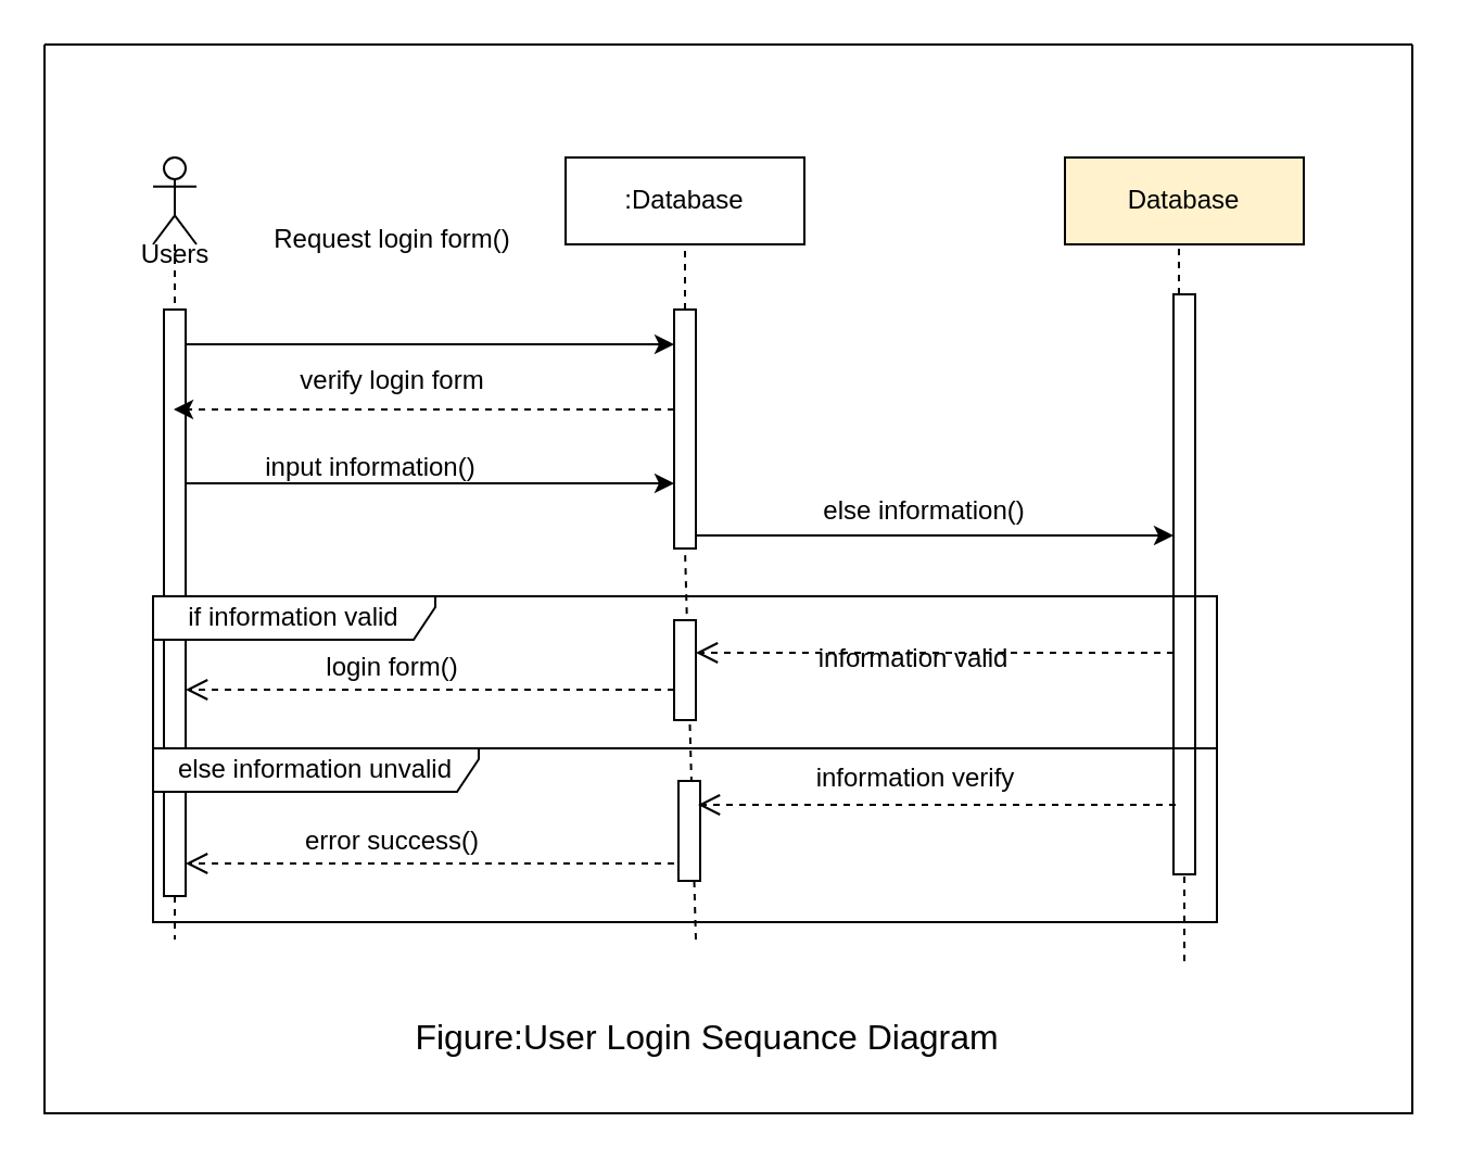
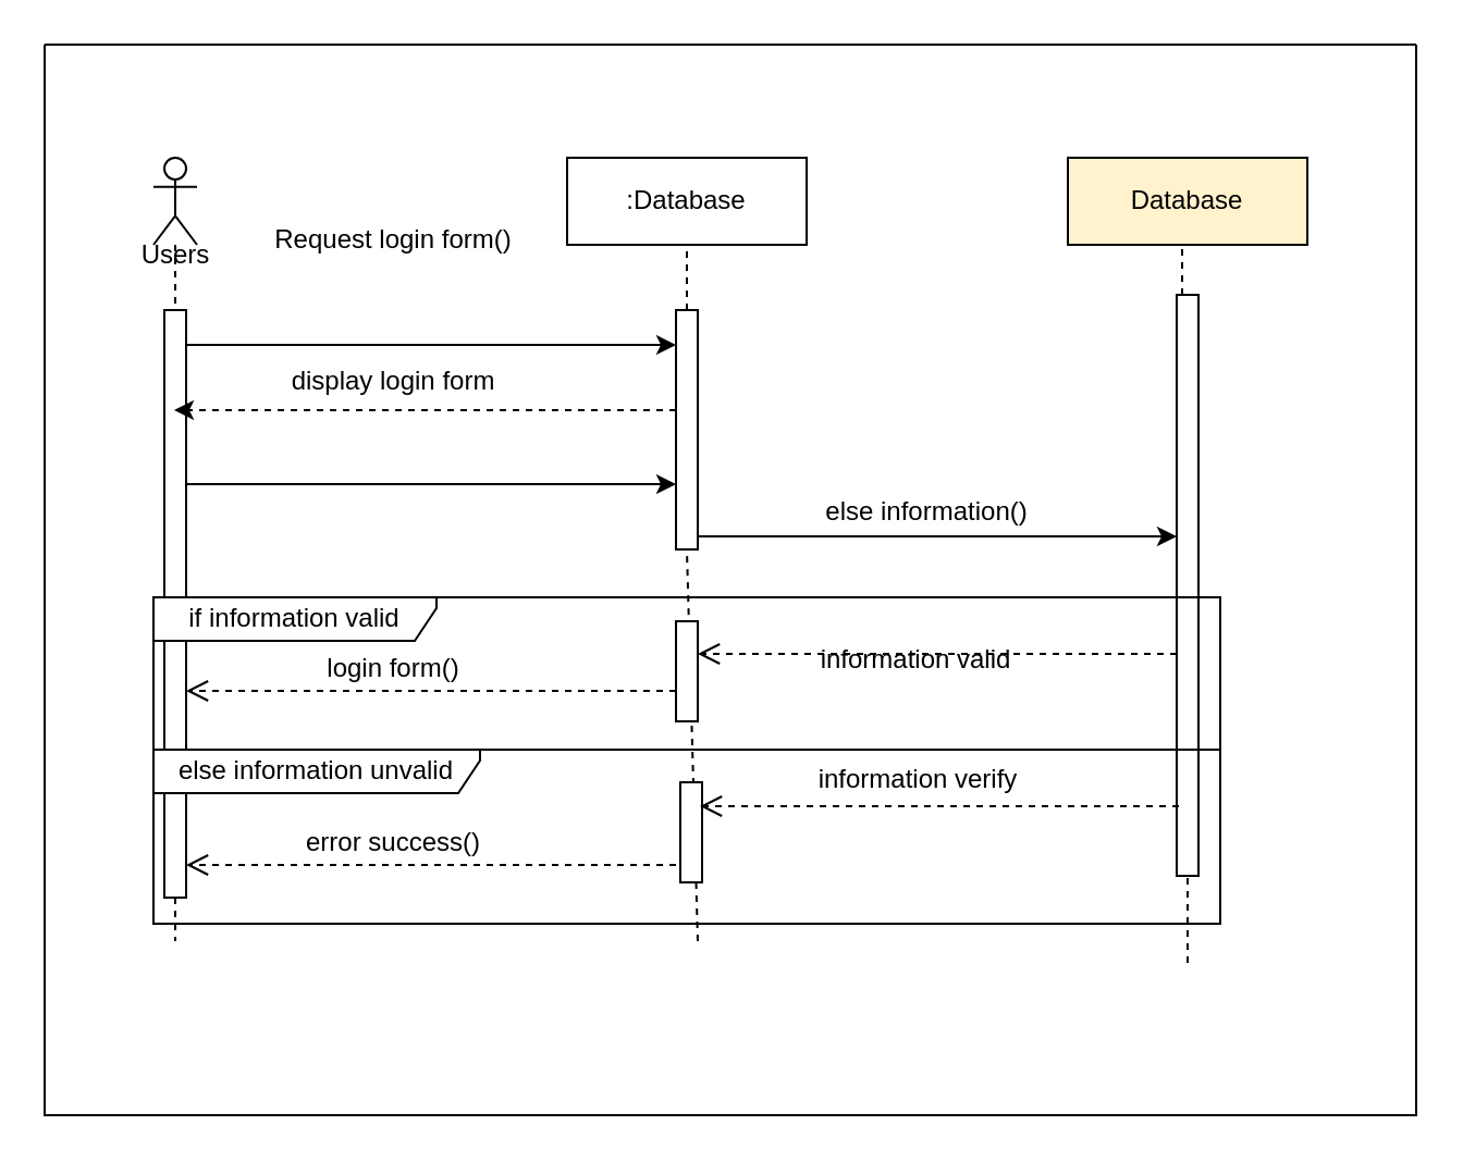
  <mxCell id="0" />
  <mxCell id="1" parent="0" />
  <mxCell id="2" value="" style="shape=umlLifeline;perimeter=lifelinePerimeter;whiteSpace=wrap;html=1;container=1;dropTarget=0;collapsible=0;recursiveResize=0;outlineConnect=0;portConstraint=eastwest;newEdgeStyle={&quot;edgeStyle&quot;:&quot;elbowEdgeStyle&quot;,&quot;elbow&quot;:&quot;vertical&quot;,&quot;curved&quot;:0,&quot;rounded&quot;:0};participant=umlActor;" parent="1" vertex="1"><mxGeometry x="70" y="72" width="20" height="360" as="geometry" /></mxCell>
  <mxCell id="3" style="edgeStyle=elbowEdgeStyle;rounded=0;orthogonalLoop=1;jettySize=auto;html=1;elbow=vertical;curved=0;" parent="2" source="4" edge="1"><mxGeometry relative="1" as="geometry"><mxPoint x="240" y="150" as="targetPoint" /></mxGeometry></mxCell>
  <mxCell id="4" value="" style="html=1;points=[];perimeter=orthogonalPerimeter;outlineConnect=0;targetShapes=umlLifeline;portConstraint=eastwest;newEdgeStyle={&quot;edgeStyle&quot;:&quot;elbowEdgeStyle&quot;,&quot;elbow&quot;:&quot;vertical&quot;,&quot;curved&quot;:0,&quot;rounded&quot;:0};" parent="2" vertex="1"><mxGeometry x="5" y="70" width="10" height="270" as="geometry" /></mxCell>
  <mxCell id="5" value="Users" style="text;html=1;align=center;verticalAlign=middle;resizable=0;points=[];autosize=1;strokeColor=none;fillColor=none;" parent="1" vertex="1"><mxGeometry x="55" y="102" width="50" height="30" as="geometry" /></mxCell>
  <mxCell id="6" value=":Database" style="html=1;whiteSpace=wrap;" parent="1" vertex="1"><mxGeometry x="260" y="72" width="110" height="40" as="geometry" /></mxCell>
  <mxCell id="7" value="Database" style="html=1;whiteSpace=wrap;fillColor=#fff2cc;" parent="1" vertex="1"><mxGeometry x="490" y="72" width="110" height="40" as="geometry" /></mxCell>
  <mxCell id="8" value="" style="endArrow=none;dashed=1;html=1;strokeWidth=1;rounded=0;entryX=0.5;entryY=1;entryDx=0;entryDy=0;" parent="1" source="14" target="6" edge="1"><mxGeometry width="50" height="50" relative="1" as="geometry"><mxPoint x="320" y="502" as="sourcePoint" /><mxPoint x="330" y="192" as="targetPoint" /></mxGeometry></mxCell>
  <mxCell id="9" value="" style="endArrow=classic;html=1;rounded=0;" parent="1" edge="1"><mxGeometry width="50" height="50" relative="1" as="geometry"><mxPoint x="85" y="158" as="sourcePoint" /><mxPoint x="310" y="158" as="targetPoint" /></mxGeometry></mxCell>
  <mxCell id="10" value="Request login form()" style="text;html=1;align=center;verticalAlign=middle;resizable=0;points=[];autosize=1;strokeColor=none;fillColor=none;" parent="1" vertex="1"><mxGeometry x="115" y="95" width="130" height="30" as="geometry" /></mxCell>
  <mxCell id="11" value="" style="endArrow=none;dashed=1;html=1;strokeWidth=1;rounded=0;entryX=0.5;entryY=1;entryDx=0;entryDy=0;" parent="1" target="14" edge="1"><mxGeometry width="50" height="50" relative="1" as="geometry"><mxPoint x="320" y="432" as="sourcePoint" /><mxPoint x="315" y="112" as="targetPoint" /></mxGeometry></mxCell>
  <mxCell id="12" style="edgeStyle=elbowEdgeStyle;rounded=0;orthogonalLoop=1;jettySize=auto;html=1;elbow=vertical;curved=0;dashed=1;" parent="1" edge="1"><mxGeometry relative="1" as="geometry"><mxPoint x="310" y="188" as="sourcePoint" /><mxPoint x="79.5" y="188" as="targetPoint" /></mxGeometry></mxCell>
  <mxCell id="13" style="edgeStyle=elbowEdgeStyle;rounded=0;orthogonalLoop=1;jettySize=auto;html=1;elbow=vertical;curved=0;" parent="1" edge="1"><mxGeometry relative="1" as="geometry"><mxPoint x="320" y="246" as="sourcePoint" /><mxPoint x="540" y="246" as="targetPoint" /></mxGeometry></mxCell>
  <mxCell id="14" value="" style="html=1;points=[];perimeter=orthogonalPerimeter;outlineConnect=0;targetShapes=umlLifeline;portConstraint=eastwest;newEdgeStyle={&quot;edgeStyle&quot;:&quot;elbowEdgeStyle&quot;,&quot;elbow&quot;:&quot;vertical&quot;,&quot;curved&quot;:0,&quot;rounded&quot;:0};" parent="1" vertex="1"><mxGeometry x="310" y="142" width="10" height="110" as="geometry" /></mxCell>
- <mxCell id="15" value="verify login form" style="text;html=1;align=center;verticalAlign=middle;resizable=0;points=[];autosize=1;strokeColor=none;fillColor=none;" parent="1" vertex="1"><mxGeometry x="120" y="160" width="120" height="30" as="geometry" /></mxCell>
- <mxCell id="16" value="input information()" style="text;html=1;align=center;verticalAlign=middle;resizable=0;points=[];autosize=1;strokeColor=none;fillColor=none;" parent="1" vertex="1"><mxGeometry x="110" y="200" width="120" height="30" as="geometry" /></mxCell>
+ <mxCell id="15" value="display login form" style="text;html=1;align=center;verticalAlign=middle;resizable=0;points=[];autosize=1;strokeColor=none;fillColor=none;" parent="1" vertex="1"><mxGeometry x="120" y="160" width="120" height="30" as="geometry" /></mxCell>
  <mxCell id="17" value="" style="endArrow=none;dashed=1;html=1;strokeWidth=1;rounded=0;entryX=0.5;entryY=1;entryDx=0;entryDy=0;" parent="1" source="20" edge="1"><mxGeometry width="50" height="50" relative="1" as="geometry"><mxPoint x="550" y="602" as="sourcePoint" /><mxPoint x="542.5" y="111" as="targetPoint" /></mxGeometry></mxCell>
  <mxCell id="18" value="else information()" style="text;html=1;align=center;verticalAlign=middle;resizable=0;points=[];autosize=1;strokeColor=none;fillColor=none;" parent="1" vertex="1"><mxGeometry x="365" y="220" width="120" height="30" as="geometry" /></mxCell>
  <mxCell id="19" value="" style="endArrow=none;dashed=1;html=1;strokeWidth=1;rounded=0;entryX=0.5;entryY=1;entryDx=0;entryDy=0;" parent="1" target="20" edge="1"><mxGeometry width="50" height="50" relative="1" as="geometry"><mxPoint x="545" y="442" as="sourcePoint" /><mxPoint x="542.5" y="111" as="targetPoint" /></mxGeometry></mxCell>
  <mxCell id="20" value="" style="html=1;points=[];perimeter=orthogonalPerimeter;outlineConnect=0;targetShapes=umlLifeline;portConstraint=eastwest;newEdgeStyle={&quot;edgeStyle&quot;:&quot;elbowEdgeStyle&quot;,&quot;elbow&quot;:&quot;vertical&quot;,&quot;curved&quot;:0,&quot;rounded&quot;:0};" parent="1" vertex="1"><mxGeometry x="540" y="135" width="10" height="267" as="geometry" /></mxCell>
  <mxCell id="21" value="if information valid" style="shape=umlFrame;whiteSpace=wrap;html=1;pointerEvents=0;width=130;height=20;" parent="1" vertex="1"><mxGeometry x="70" y="274" width="490" height="70" as="geometry" /></mxCell>
  <mxCell id="22" value="" style="html=1;points=[];perimeter=orthogonalPerimeter;outlineConnect=0;targetShapes=umlLifeline;portConstraint=eastwest;newEdgeStyle={&quot;edgeStyle&quot;:&quot;elbowEdgeStyle&quot;,&quot;elbow&quot;:&quot;vertical&quot;,&quot;curved&quot;:0,&quot;rounded&quot;:0};" parent="1" vertex="1"><mxGeometry x="310" y="285" width="10" height="46" as="geometry" /></mxCell>
  <mxCell id="23" value="" style="html=1;verticalAlign=bottom;endArrow=open;dashed=1;endSize=8;edgeStyle=elbowEdgeStyle;elbow=vertical;curved=0;rounded=0;" parent="1" edge="1"><mxGeometry y="-50" relative="1" as="geometry"><mxPoint x="540" y="300" as="sourcePoint" /><mxPoint x="320" y="299.5" as="targetPoint" /><mxPoint as="offset" /></mxGeometry></mxCell>
  <mxCell id="24" value="information valid" style="text;html=1;align=center;verticalAlign=middle;resizable=0;points=[];autosize=1;strokeColor=none;fillColor=none;" parent="1" vertex="1"><mxGeometry x="365" y="288" width="110" height="30" as="geometry" /></mxCell>
  <mxCell id="25" value="" style="html=1;verticalAlign=bottom;endArrow=open;dashed=1;endSize=8;edgeStyle=elbowEdgeStyle;elbow=vertical;curved=0;rounded=0;" parent="1" edge="1"><mxGeometry y="-50" relative="1" as="geometry"><mxPoint x="310" y="317" as="sourcePoint" /><mxPoint x="85" y="316.5" as="targetPoint" /><mxPoint as="offset" /><Array as="points"><mxPoint x="105" y="317" /></Array></mxGeometry></mxCell>
  <mxCell id="26" value="login form()" style="text;html=1;align=center;verticalAlign=middle;resizable=0;points=[];autosize=1;strokeColor=none;fillColor=none;" parent="1" vertex="1"><mxGeometry x="130" y="292" width="100" height="30" as="geometry" /></mxCell>
  <mxCell id="27" value="else information unvalid" style="shape=umlFrame;whiteSpace=wrap;html=1;pointerEvents=0;width=150;height=20;" parent="1" vertex="1"><mxGeometry x="70" y="344" width="490" height="80" as="geometry" /></mxCell>
  <mxCell id="28" value="" style="html=1;points=[];perimeter=orthogonalPerimeter;outlineConnect=0;targetShapes=umlLifeline;portConstraint=eastwest;newEdgeStyle={&quot;edgeStyle&quot;:&quot;elbowEdgeStyle&quot;,&quot;elbow&quot;:&quot;vertical&quot;,&quot;curved&quot;:0,&quot;rounded&quot;:0};" parent="1" vertex="1"><mxGeometry x="312" y="359" width="10" height="46" as="geometry" /></mxCell>
  <mxCell id="29" value="" style="html=1;verticalAlign=bottom;endArrow=open;dashed=1;endSize=8;edgeStyle=elbowEdgeStyle;elbow=vertical;curved=0;rounded=0;" parent="1" edge="1"><mxGeometry y="-50" relative="1" as="geometry"><mxPoint x="541" y="370" as="sourcePoint" /><mxPoint x="321" y="369.5" as="targetPoint" /><mxPoint as="offset" /></mxGeometry></mxCell>
  <mxCell id="30" value="information verify" style="text;html=1;align=center;verticalAlign=middle;resizable=0;points=[];autosize=1;strokeColor=none;fillColor=none;" parent="1" vertex="1"><mxGeometry x="361" y="343" width="120" height="30" as="geometry" /></mxCell>
  <mxCell id="31" value="" style="html=1;verticalAlign=bottom;endArrow=open;dashed=1;endSize=8;edgeStyle=elbowEdgeStyle;elbow=vertical;curved=0;rounded=0;" parent="1" edge="1"><mxGeometry y="-50" relative="1" as="geometry"><mxPoint x="310" y="397" as="sourcePoint" /><mxPoint x="85" y="396.5" as="targetPoint" /><mxPoint as="offset" /><Array as="points"><mxPoint x="105" y="397" /></Array></mxGeometry></mxCell>
  <mxCell id="32" value="error success()" style="text;html=1;align=center;verticalAlign=middle;resizable=0;points=[];autosize=1;strokeColor=none;fillColor=none;" parent="1" vertex="1"><mxGeometry x="125" y="372" width="110" height="30" as="geometry" /></mxCell>
  <mxCell id="33" value="" style="swimlane;startSize=0;" vertex="1" parent="1"><mxGeometry x="20" y="20" width="630" height="492" as="geometry" /></mxCell>
- <mxCell id="34" value="&lt;font style=&quot;font-size: 16px;&quot;&gt;Figure:User Login Sequance Diagram&lt;/font&gt;" style="text;html=1;align=center;verticalAlign=middle;resizable=0;points=[];autosize=1;strokeColor=none;fillColor=none;" vertex="1" parent="33"><mxGeometry x="160" y="442" width="290" height="30" as="geometry" /></mxCell>
